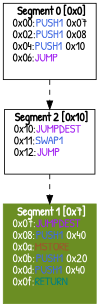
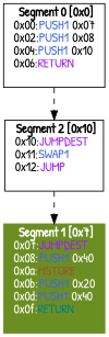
  digraph {
    ranking=TB
    fontname="Patrick Hand"
    node [fontname="Patrick Hand" shape=box]
    edge [fontname="Patrick Hand" style=dashed]
-   n1 [label=< <B>Segment 0 [0x0]</B><BR ALIGN="CENTER"/> 0x00:<FONT color="royalblue">PUSH1</FONT> 0x07 <BR ALIGN="LEFT"/> 0x02:<FONT color="royalblue">PUSH1</FONT> 0x08 <BR ALIGN="LEFT"/> 0x04:<FONT color="royalblue">PUSH1</FONT> 0x10 <BR ALIGN="LEFT"/> 0x06:<FONT color="purple">JUMP</FONT> <BR ALIGN="LEFT"/> >]
+   n1 [label=< <B>Segment 0 [0x0]</B><BR ALIGN="CENTER"/> 0x00:<FONT color="royalblue">PUSH1</FONT> 0x07 <BR ALIGN="LEFT"/> 0x02:<FONT color="royalblue">PUSH1</FONT> 0x08 <BR ALIGN="LEFT"/> 0x04:<FONT color="royalblue">PUSH1</FONT> 0x10 <BR ALIGN="LEFT"/> 0x06:<FONT color="purple">RETURN</FONT> <BR ALIGN="LEFT"/> >]
    n2 [label=< <B>Segment 2 [0x10]</B><BR ALIGN="CENTER"/> 0x10:<FONT color="purple">JUMPDEST</FONT> <BR ALIGN="LEFT"/> 0x11:<FONT color="royalblue">SWAP1</FONT> <BR ALIGN="LEFT"/> 0x12:<FONT color="purple">JUMP</FONT> <BR ALIGN="LEFT"/> >]
    n3 [color=olivedrab fontcolor=white label=< <B>Segment 1 [0x7]</B><BR ALIGN="CENTER"/> 0x07:<FONT color="purple">JUMPDEST</FONT> <BR ALIGN="LEFT"/> 0x08:<FONT color="royalblue">PUSH1</FONT> 0x40 <BR ALIGN="LEFT"/> 0x0a:<FONT color="sienna">MSTORE</FONT> <BR ALIGN="LEFT"/> 0x0b:<FONT color="royalblue">PUSH1</FONT> 0x20 <BR ALIGN="LEFT"/> 0x0d:<FONT color="royalblue">PUSH1</FONT> 0x40 <BR ALIGN="LEFT"/> 0x0f:<FONT color="teal">RETURN</FONT> <BR ALIGN="LEFT"/> > style=filled]
    n1 -> n2
    n2 -> n3
  }
